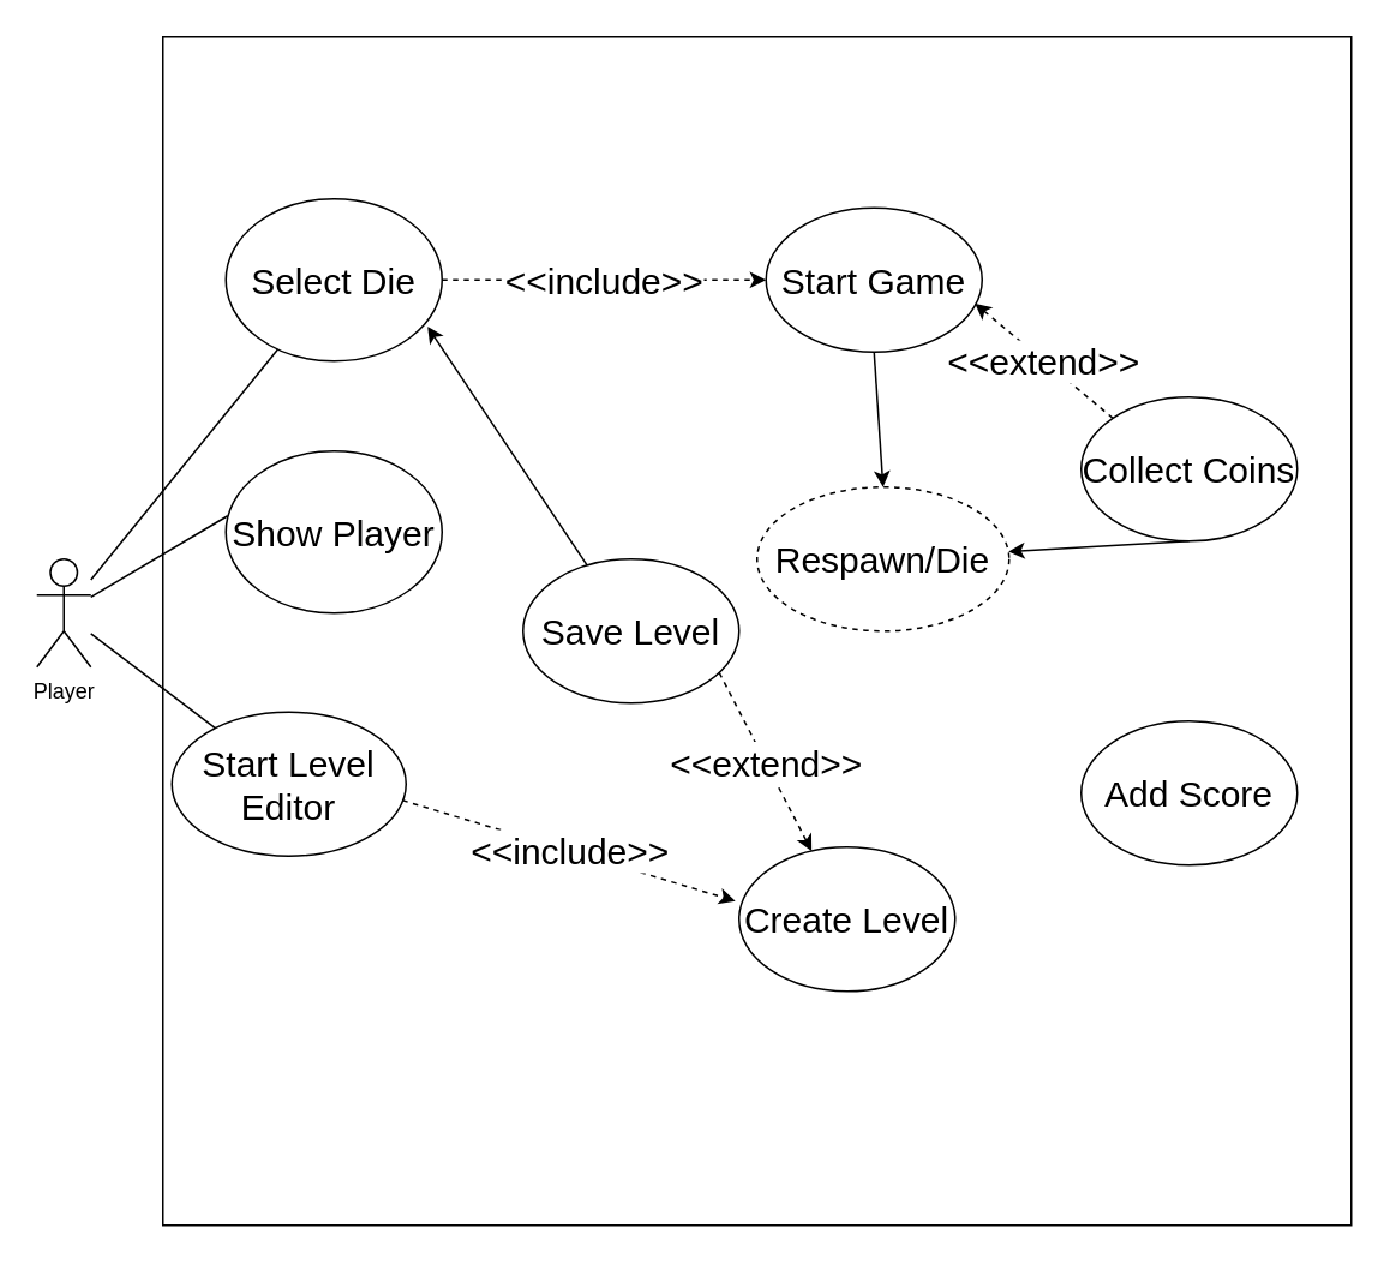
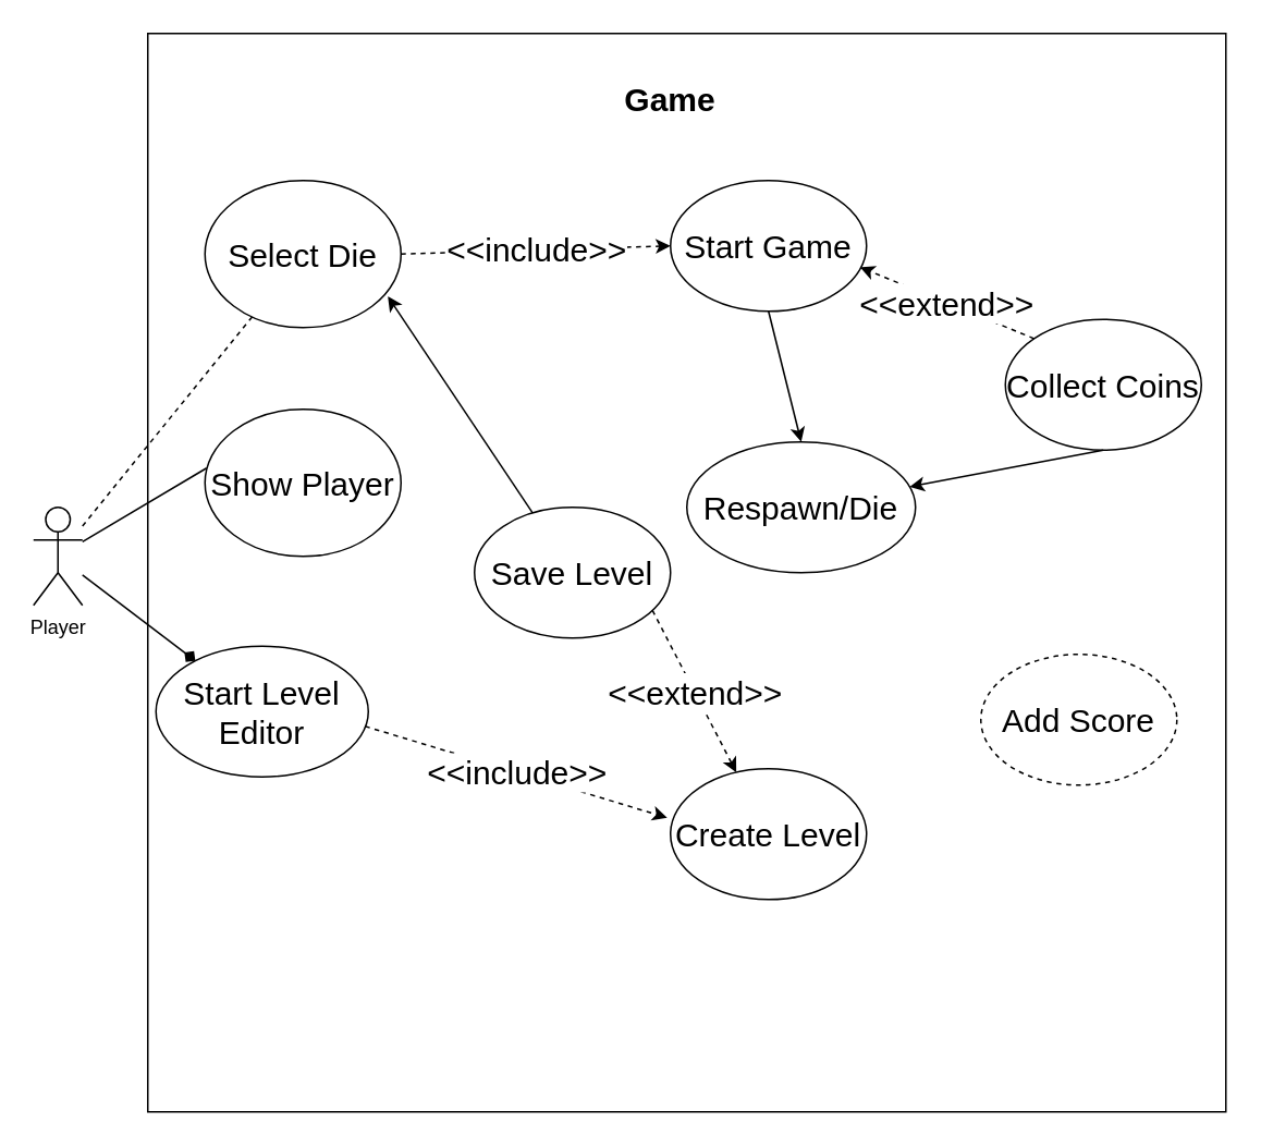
  <mxCell id="0" />
  <mxCell id="1" parent="0" />
  <mxCell id="2" value="Player&lt;br&gt;" style="shape=umlActor;verticalLabelPosition=bottom;verticalAlign=top;html=1;outlineConnect=0;" parent="1" vertex="1"><mxGeometry x="20" y="310" width="30" height="60" as="geometry" /></mxCell>
  <mxCell id="3" value="" style="whiteSpace=wrap;html=1;aspect=fixed;" parent="1" vertex="1"><mxGeometry x="90" y="20" width="660" height="660" as="geometry" /></mxCell>
- <mxCell id="5" value="Start Game" style="ellipse;whiteSpace=wrap;html=1;shadow=0;glass=0;strokeWidth=1;fillColor=none;fontSize=20;" parent="1" vertex="1"><mxGeometry x="425" y="115" width="120" height="80" as="geometry" /></mxCell>
+ <mxCell id="4" value="Game" style="text;html=1;strokeColor=none;align=center;verticalAlign=middle;whiteSpace=wrap;rounded=0;shadow=0;glass=0;strokeWidth=1;fontStyle=1;fontSize=20;" parent="1" vertex="1"><mxGeometry x="390" y="50" width="40" height="20" as="geometry" /></mxCell>
+ <mxCell id="5" value="Start Game" style="ellipse;whiteSpace=wrap;html=1;shadow=0;glass=0;strokeWidth=1;fillColor=none;fontSize=20;" parent="1" vertex="1"><mxGeometry x="410" y="110" width="120" height="80" as="geometry" /></mxCell>
  <mxCell id="6" value="Start Level Editor" style="ellipse;whiteSpace=wrap;html=1;shadow=0;glass=0;strokeWidth=1;fillColor=none;fontSize=20;" parent="1" vertex="1"><mxGeometry x="95" y="395" width="130" height="80" as="geometry" /></mxCell>
- <mxCell id="7" value="Respawn/Die" style="ellipse;whiteSpace=wrap;html=1;shadow=0;glass=0;strokeWidth=1;fillColor=none;fontSize=20;dashed=1;" parent="1" vertex="1"><mxGeometry x="420" y="270" width="140" height="80" as="geometry" /></mxCell>
- <mxCell id="8" value="Collect Coins" style="ellipse;whiteSpace=wrap;html=1;shadow=0;glass=0;strokeWidth=1;fillColor=none;fontSize=20;" parent="1" vertex="1"><mxGeometry x="600" y="220" width="120" height="80" as="geometry" /></mxCell>
+ <mxCell id="7" value="Respawn/Die" style="ellipse;whiteSpace=wrap;html=1;shadow=0;glass=0;strokeWidth=1;fillColor=none;fontSize=20;" parent="1" vertex="1"><mxGeometry x="420" y="270" width="140" height="80" as="geometry" /></mxCell>
+ <mxCell id="8" value="Collect Coins" style="ellipse;whiteSpace=wrap;html=1;shadow=0;glass=0;strokeWidth=1;fillColor=none;fontSize=20;" parent="1" vertex="1"><mxGeometry x="615" y="195" width="120" height="80" as="geometry" /></mxCell>
  <mxCell id="9" value="Show Player" style="ellipse;whiteSpace=wrap;html=1;shadow=0;glass=0;strokeWidth=1;fillColor=none;fontSize=20;" parent="1" vertex="1"><mxGeometry x="125" y="250" width="120" height="90" as="geometry" /></mxCell>
  <mxCell id="10" value="Create Level" style="ellipse;whiteSpace=wrap;html=1;shadow=0;glass=0;strokeWidth=1;fillColor=none;fontSize=20;" parent="1" vertex="1"><mxGeometry x="410" y="470" width="120" height="80" as="geometry" /></mxCell>
  <mxCell id="11" value="Save Level" style="ellipse;whiteSpace=wrap;html=1;shadow=0;glass=0;strokeWidth=1;fillColor=none;fontSize=20;" parent="1" vertex="1"><mxGeometry x="290" y="310" width="120" height="80" as="geometry" /></mxCell>
  <mxCell id="12" value="Select Die" style="ellipse;whiteSpace=wrap;html=1;shadow=0;glass=0;strokeWidth=1;fillColor=none;fontSize=20;" parent="1" vertex="1"><mxGeometry x="125" y="110" width="120" height="90" as="geometry" /></mxCell>
- <mxCell id="13" value="" style="endArrow=none;html=1;fontSize=20;" parent="1" source="2" target="12" edge="1"><mxGeometry width="50" height="50" relative="1" as="geometry"><mxPoint x="370" y="410" as="sourcePoint" /><mxPoint x="420" y="360" as="targetPoint" /></mxGeometry></mxCell>
+ <mxCell id="13" value="" style="endArrow=none;html=1;fontSize=20;dashed=1;" parent="1" source="2" target="12" edge="1"><mxGeometry width="50" height="50" relative="1" as="geometry"><mxPoint x="370" y="410" as="sourcePoint" /><mxPoint x="420" y="360" as="targetPoint" /></mxGeometry></mxCell>
  <mxCell id="14" value="" style="endArrow=classic;html=1;fontSize=20;entryX=0.5;entryY=0;entryDx=0;entryDy=0;exitX=0.5;exitY=1;exitDx=0;exitDy=0;" parent="1" source="5" target="7" edge="1"><mxGeometry width="50" height="50" relative="1" as="geometry"><mxPoint x="370" y="410" as="sourcePoint" /><mxPoint x="420" y="360" as="targetPoint" /></mxGeometry></mxCell>
  <mxCell id="15" value="&amp;lt;&amp;lt;extend&amp;gt;&amp;gt;" style="endArrow=classic;html=1;fontSize=20;exitX=0;exitY=0;exitDx=0;exitDy=0;dashed=1;entryX=0.967;entryY=0.663;entryDx=0;entryDy=0;entryPerimeter=0;" parent="1" source="8" target="5" edge="1"><mxGeometry width="50" height="50" relative="1" as="geometry"><mxPoint x="370" y="410" as="sourcePoint" /><mxPoint x="420" y="360" as="targetPoint" /></mxGeometry></mxCell>
  <mxCell id="16" value="&amp;lt;&amp;lt;include&amp;gt;&amp;gt;" style="endArrow=classic;html=1;fontSize=20;entryX=0;entryY=0.5;entryDx=0;entryDy=0;exitX=1;exitY=0.5;exitDx=0;exitDy=0;dashed=1;" parent="1" source="12" target="5" edge="1"><mxGeometry width="50" height="50" relative="1" as="geometry"><mxPoint x="370" y="410" as="sourcePoint" /><mxPoint x="420" y="360" as="targetPoint" /></mxGeometry></mxCell>
  <mxCell id="17" value="" style="endArrow=none;html=1;fontSize=20;entryX=0.008;entryY=0.4;entryDx=0;entryDy=0;entryPerimeter=0;" parent="1" source="2" target="9" edge="1"><mxGeometry width="50" height="50" relative="1" as="geometry"><mxPoint x="370" y="400" as="sourcePoint" /><mxPoint x="420" y="350" as="targetPoint" /></mxGeometry></mxCell>
- <mxCell id="18" value="" style="endArrow=none;html=1;fontSize=20;" parent="1" source="2" target="6" edge="1"><mxGeometry width="50" height="50" relative="1" as="geometry"><mxPoint x="370" y="400" as="sourcePoint" /><mxPoint x="420" y="350" as="targetPoint" /></mxGeometry></mxCell>
+ <mxCell id="18" value="" style="endArrow=diamond;html=1;fontSize=20;" parent="1" source="2" target="6" edge="1"><mxGeometry width="50" height="50" relative="1" as="geometry"><mxPoint x="370" y="400" as="sourcePoint" /><mxPoint x="420" y="350" as="targetPoint" /></mxGeometry></mxCell>
  <mxCell id="19" value="&amp;lt;&amp;lt;include&amp;gt;&amp;gt;" style="endArrow=classic;html=1;fontSize=20;exitX=0.985;exitY=0.613;exitDx=0;exitDy=0;exitPerimeter=0;entryX=-0.017;entryY=0.375;entryDx=0;entryDy=0;entryPerimeter=0;dashed=1;" parent="1" source="6" target="10" edge="1"><mxGeometry width="50" height="50" relative="1" as="geometry"><mxPoint x="370" y="400" as="sourcePoint" /><mxPoint x="420" y="350" as="targetPoint" /></mxGeometry></mxCell>
  <mxCell id="20" value="&amp;lt;&amp;lt;extend&amp;gt;&amp;gt;" style="endArrow=classic;html=1;fontSize=20;dashed=1;exitX=0.908;exitY=0.788;exitDx=0;exitDy=0;exitPerimeter=0;" parent="1" source="11" target="10" edge="1"><mxGeometry width="50" height="50" relative="1" as="geometry"><mxPoint x="370" y="400" as="sourcePoint" /><mxPoint x="420" y="350" as="targetPoint" /></mxGeometry></mxCell>
  <mxCell id="21" value="" style="endArrow=classic;html=1;fontSize=20;entryX=0.933;entryY=0.788;entryDx=0;entryDy=0;entryPerimeter=0;" parent="1" source="11" target="12" edge="1"><mxGeometry width="50" height="50" relative="1" as="geometry"><mxPoint x="370" y="400" as="sourcePoint" /><mxPoint x="420" y="350" as="targetPoint" /></mxGeometry></mxCell>
- <mxCell id="22" value="Add Score" style="ellipse;whiteSpace=wrap;html=1;shadow=0;glass=0;strokeWidth=1;fillColor=none;fontSize=20;" parent="1" vertex="1"><mxGeometry x="600" y="400" width="120" height="80" as="geometry" /></mxCell>
+ <mxCell id="22" value="Add Score" style="ellipse;whiteSpace=wrap;html=1;shadow=0;glass=0;strokeWidth=1;fillColor=none;fontSize=20;dashed=1;" parent="1" vertex="1"><mxGeometry x="600" y="400" width="120" height="80" as="geometry" /></mxCell>
  <mxCell id="23" value="" style="endArrow=classic;html=1;fontSize=20;exitX=0.5;exitY=1;exitDx=0;exitDy=0;" parent="1" source="8" target="7" edge="1"><mxGeometry width="50" height="50" relative="1" as="geometry"><mxPoint x="370" y="400" as="sourcePoint" /><mxPoint x="420" y="350" as="targetPoint" /></mxGeometry></mxCell>
